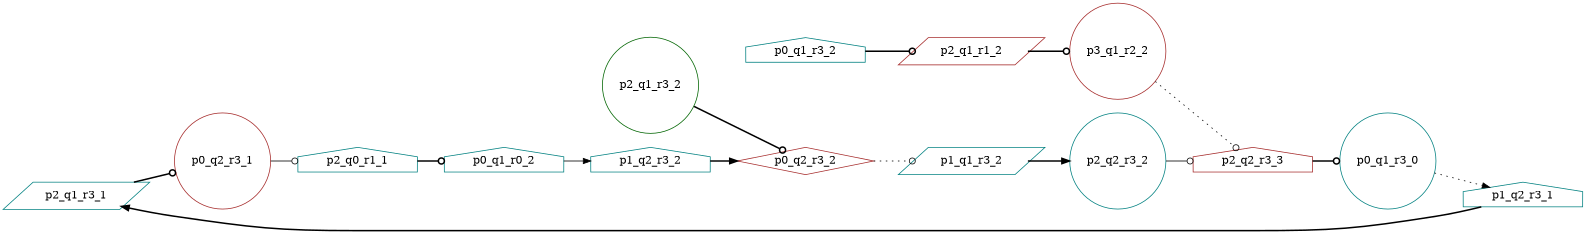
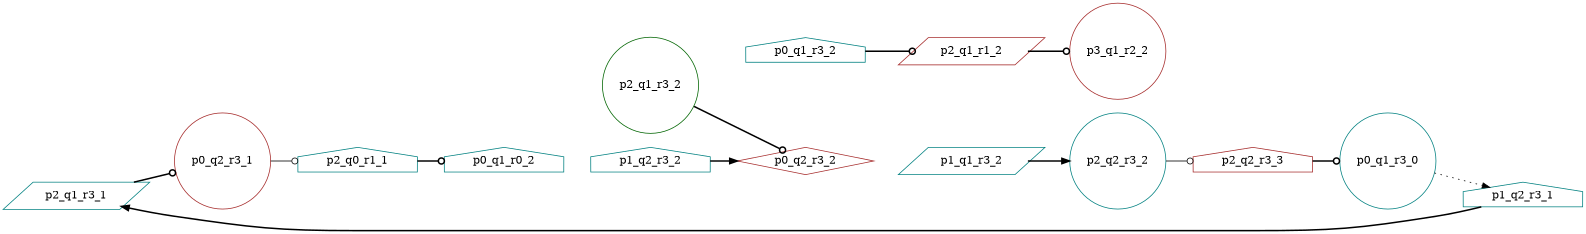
  digraph {
    rankdir=LR
    node [color=teal shape=house]
    edge [arrowhead=odot style=bold]
    p2_q1_r3_1 [shape=parallelogram]
    p1_q2_r3_1
    p0_q2_r3_1 [color=brown shape=circle]
    p2_q0_r1_1
    p0_q1_r0_2
    p1_q2_r3_2
    p0_q2_r3_2 [color=brown shape=diamond]
    p2_q1_r3_2 [color=darkgreen shape=circle]
    p1_q1_r3_2 [shape=parallelogram]
    p2_q2_r3_2 [shape=circle]
    p2_q2_r3_3 [color=brown]
    p2_q1_r1_2 [color=brown shape=parallelogram]
    p0_q1_r3_2
    p3_q1_r2_2 [color=brown shape=circle]
    p0_q1_r3_0 [shape=circle]
    p2_q1_r3_1 -> p0_q2_r3_1
    p1_q2_r3_1 -> p2_q1_r3_1 [arrowhead=normal]
    p0_q2_r3_1 -> p2_q0_r1_1 [style=solid]
    p2_q0_r1_1 -> p0_q1_r0_2
-   p0_q1_r0_2 -> p1_q2_r3_2 [arrowhead=normal style=solid]
    p1_q2_r3_2 -> p0_q2_r3_2 [arrowhead=normal]
-   p0_q2_r3_2 -> p1_q1_r3_2 [style=dotted]
    p2_q1_r3_2 -> p0_q2_r3_2
    p1_q1_r3_2 -> p2_q2_r3_2 [arrowhead=normal]
    p2_q2_r3_2 -> p2_q2_r3_3 [style=solid]
    p2_q2_r3_3 -> p0_q1_r3_0
    p2_q1_r1_2 -> p3_q1_r2_2
    p0_q1_r3_2 -> p2_q1_r1_2
-   p3_q1_r2_2 -> p2_q2_r3_3 [style=dotted]
    p0_q1_r3_0 -> p1_q2_r3_1 [arrowhead=normal style=dotted]
  }
